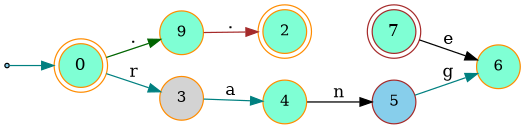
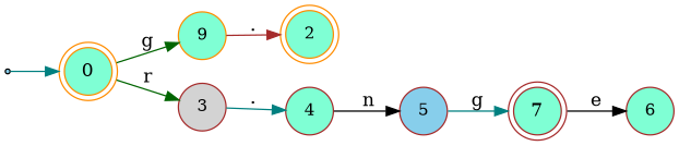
  digraph {
    rankdir=LR
    node [color=darkorange fillcolor=aquamarine fontsize=12 shape=circle style=filled]
    edge [color=teal]
    n1 [fontsize=14 label=0 shape=doublecircle]
    n2 [label=9]
-   n3 [fillcolor=lightgrey label=3]
+   n3 [color=brown fillcolor=lightgrey label=3]
    n4 [label=2 shape=doublecircle]
-   n5 [label=4]
+   n5 [color=brown label=4]
    n6 [color=brown fillcolor=skyblue label=5]
-   n7 [label=6]
+   n7 [color=brown label=6]
    n8 [color=brown fontsize=14 label=7 shape=doublecircle]
    n9 [color=black fillcolor=skyblue fontsize=14 label=7 shape=point]
-   n1 -> n2 [color=darkgreen label="."]
-   n1 -> n3 [label=r]
+   n1 -> n2 [color=darkgreen label=g]
+   n1 -> n3 [color=darkgreen label=r]
    n2 -> n4 [color=brown label="."]
-   n3 -> n5 [label=a]
+   n3 -> n5 [label="."]
    n5 -> n6 [color=black label=n]
-   n6 -> n7 [label=g]
+   n6 -> n8 [label=g]
    n8 -> n7 [color=black label=e]
    n9 -> n1
  }
